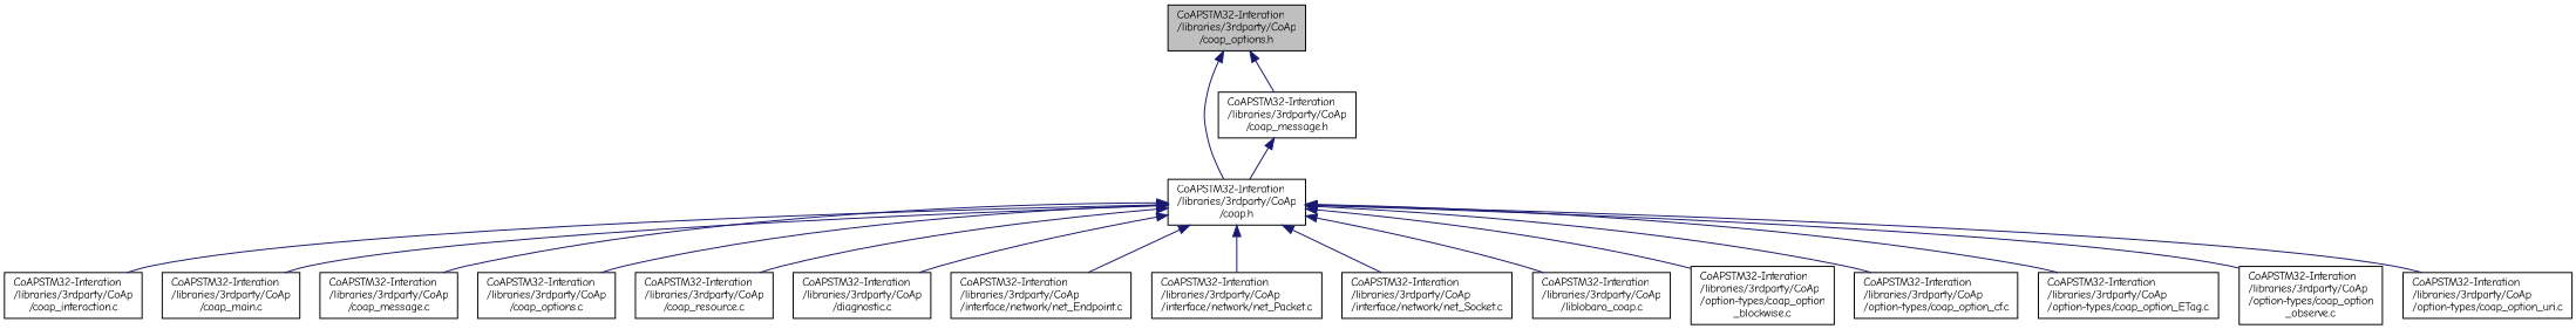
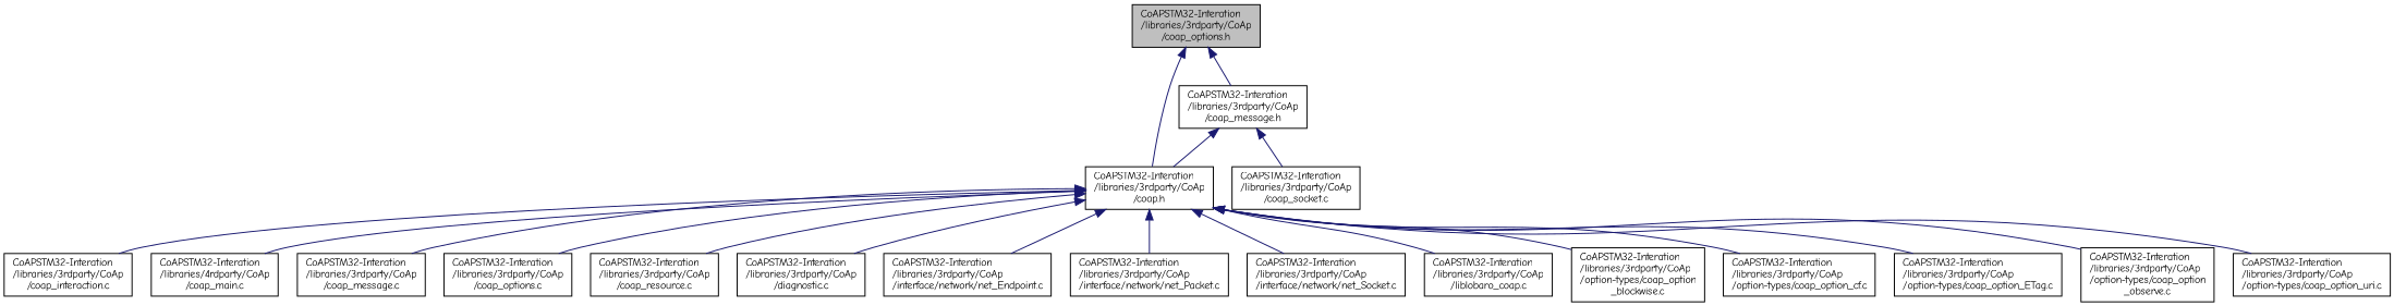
  digraph {
    fontname="Comic Neue"
    node [color=black fillcolor=white fontname="Comic Neue" fontsize=10 shape=record style=filled]
    edge [color=midnightblue dir=back fontname="Comic Neue" fontsize=10 labelfontname=Helvetica labelfontsize=10 style=solid]
    n1 [fillcolor=grey75 fontcolor=black height=0.2 label="CoAPSTM32-Interation\l/libraries/3rdparty/CoAp\l/coap_options.h" width=0.4]
    n2 [height=0.2 label="CoAPSTM32-Interation\l/libraries/3rdparty/CoAp\l/coap.h" width=0.4]
    n3 [height=0.2 label="CoAPSTM32-Interation\l/libraries/3rdparty/CoAp\l/coap_message.h" width=0.4]
    n4 [height=0.2 label="CoAPSTM32-Interation\l/libraries/3rdparty/CoAp\l/coap_interaction.c" width=0.4]
-   n5 [height=0.2 label="CoAPSTM32-Interation\l/libraries/3rdparty/CoAp\l/coap_main.c" width=0.4]
+   n5 [height=0.2 label="CoAPSTM32-Interation\l/libraries/4rdparty/CoAp\l/coap_main.c" width=0.4]
    n6 [height=0.2 label="CoAPSTM32-Interation\l/libraries/3rdparty/CoAp\l/coap_message.c" width=0.4]
    n7 [height=0.2 label="CoAPSTM32-Interation\l/libraries/3rdparty/CoAp\l/coap_options.c" width=0.4]
    n8 [height=0.2 label="CoAPSTM32-Interation\l/libraries/3rdparty/CoAp\l/coap_resource.c" width=0.4]
    n9 [height=0.2 label="CoAPSTM32-Interation\l/libraries/3rdparty/CoAp\l/diagnostic.c" width=0.4]
    n10 [height=0.2 label="CoAPSTM32-Interation\l/libraries/3rdparty/CoAp\l/interface/network/net_Endpoint.c" width=0.4]
    n11 [height=0.2 label="CoAPSTM32-Interation\l/libraries/3rdparty/CoAp\l/interface/network/net_Packet.c" width=0.4]
    n12 [height=0.2 label="CoAPSTM32-Interation\l/libraries/3rdparty/CoAp\l/interface/network/net_Socket.c" width=0.4]
    n13 [height=0.2 label="CoAPSTM32-Interation\l/libraries/3rdparty/CoAp\l/liblobaro_coap.c" width=0.4]
    n14 [height=0.2 label="CoAPSTM32-Interation\l/libraries/3rdparty/CoAp\l/option-types/coap_option\l_blockwise.c" width=0.4]
    n15 [height=0.2 label="CoAPSTM32-Interation\l/libraries/3rdparty/CoAp\l/option-types/coap_option_cf.c" width=0.4]
    n16 [height=0.2 label="CoAPSTM32-Interation\l/libraries/3rdparty/CoAp\l/option-types/coap_option_ETag.c" width=0.4]
    n17 [height=0.2 label="CoAPSTM32-Interation\l/libraries/3rdparty/CoAp\l/option-types/coap_option\l_observe.c" width=0.4]
    n18 [height=0.2 label="CoAPSTM32-Interation\l/libraries/3rdparty/CoAp\l/option-types/coap_option_uri.c" width=0.4]
+   n19 [height=0.2 label="CoAPSTM32-Interation\l/libraries/3rdparty/CoAp\l/coap_socket.c" width=0.4]
    n1 -> n2
    n1 -> n3
    n2 -> n4
    n2 -> n5
    n2 -> n6
    n2 -> n7
    n2 -> n8
    n2 -> n9
    n2 -> n10
    n2 -> n11
    n2 -> n12
    n2 -> n13
    n2 -> n14
    n2 -> n15
    n2 -> n16
    n2 -> n17
    n2 -> n18
    n3 -> n2
+   n3 -> n19
  }
